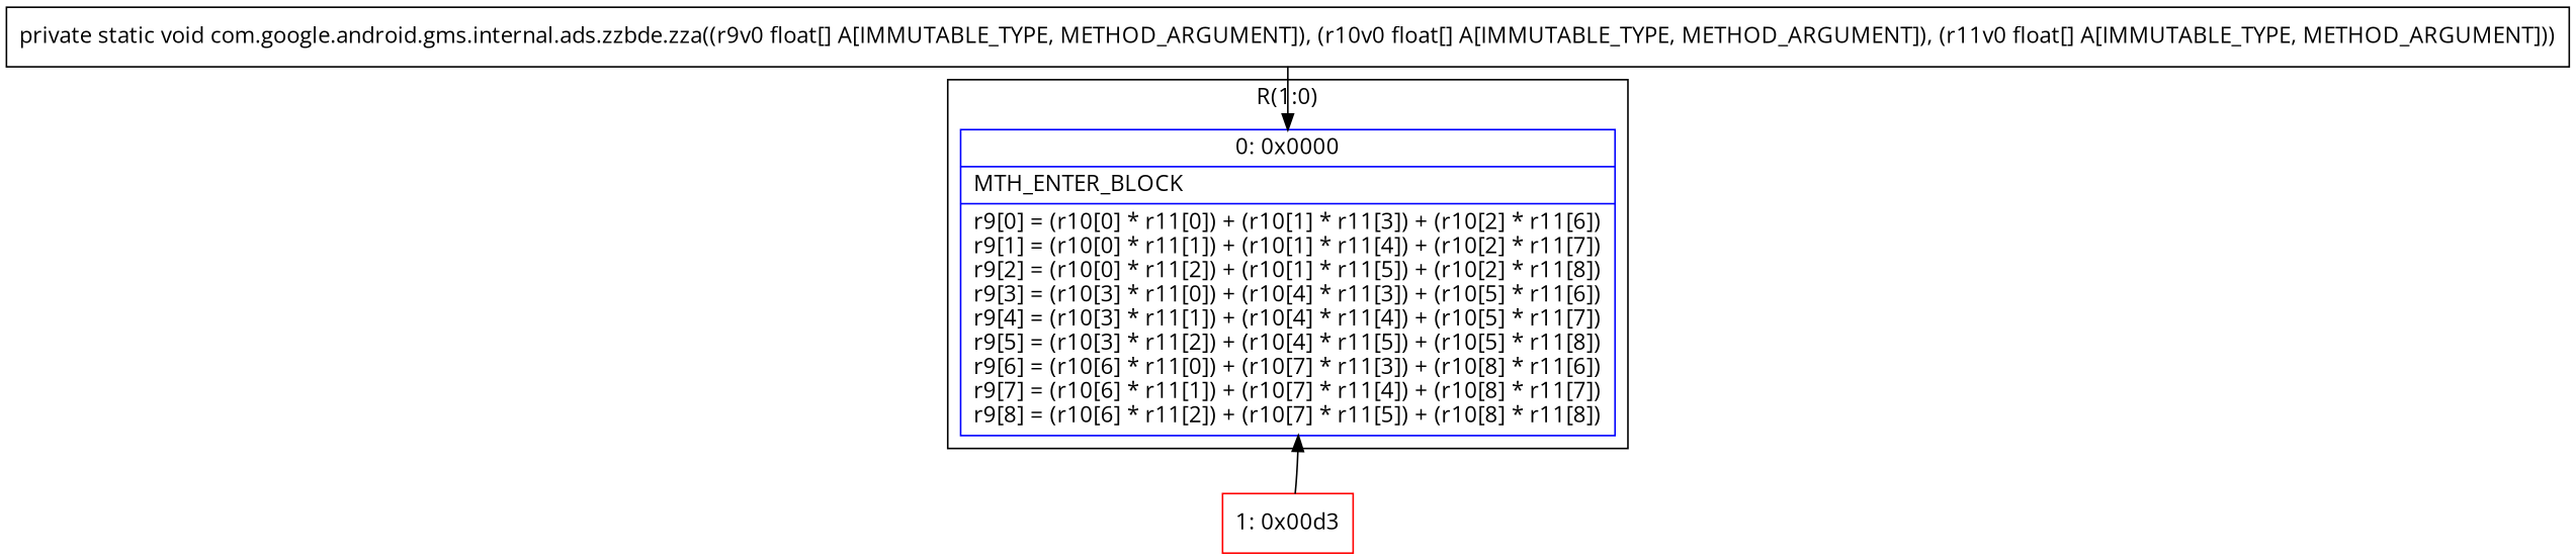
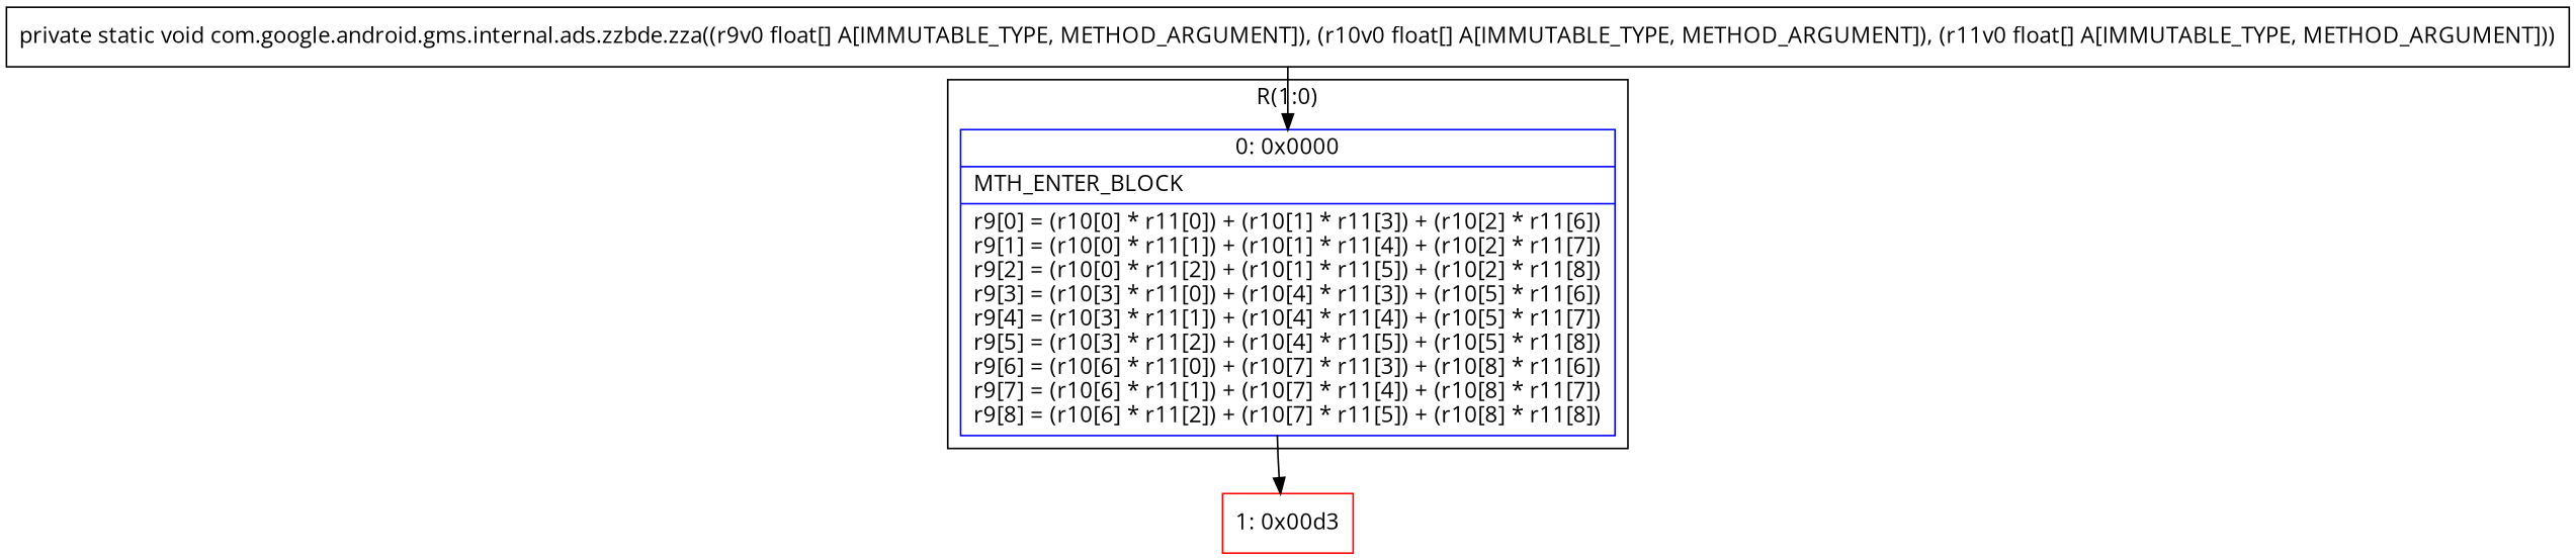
  digraph {
    fontname="Open Sans"
    node [shape=record fontname="Open Sans"]
    edge [fontname="Open Sans"]
    n1 [color=blue label="{0\:\ 0x0000|MTH_ENTER_BLOCK\l|r9[0] = (r10[0] * r11[0]) + (r10[1] * r11[3]) + (r10[2] * r11[6])\lr9[1] = (r10[0] * r11[1]) + (r10[1] * r11[4]) + (r10[2] * r11[7])\lr9[2] = (r10[0] * r11[2]) + (r10[1] * r11[5]) + (r10[2] * r11[8])\lr9[3] = (r10[3] * r11[0]) + (r10[4] * r11[3]) + (r10[5] * r11[6])\lr9[4] = (r10[3] * r11[1]) + (r10[4] * r11[4]) + (r10[5] * r11[7])\lr9[5] = (r10[3] * r11[2]) + (r10[4] * r11[5]) + (r10[5] * r11[8])\lr9[6] = (r10[6] * r11[0]) + (r10[7] * r11[3]) + (r10[8] * r11[6])\lr9[7] = (r10[6] * r11[1]) + (r10[7] * r11[4]) + (r10[8] * r11[7])\lr9[8] = (r10[6] * r11[2]) + (r10[7] * r11[5]) + (r10[8] * r11[8])\l}"]
    n2 [color=red label="{1\:\ 0x00d3}"]
    n3 [label="{private static void com.google.android.gms.internal.ads.zzbde.zza((r9v0 float[] A[IMMUTABLE_TYPE, METHOD_ARGUMENT]), (r10v0 float[] A[IMMUTABLE_TYPE, METHOD_ARGUMENT]), (r11v0 float[] A[IMMUTABLE_TYPE, METHOD_ARGUMENT])) }"]
    subgraph cluster_1 {
      label="R(1:0)"
      n1
    }
-   n2 -> n1
+   n1 -> n2
    n3 -> n1
  }
